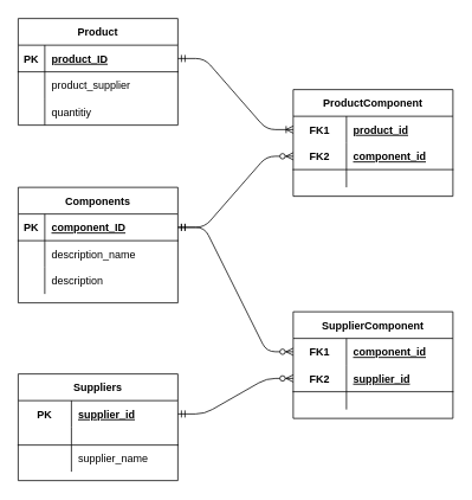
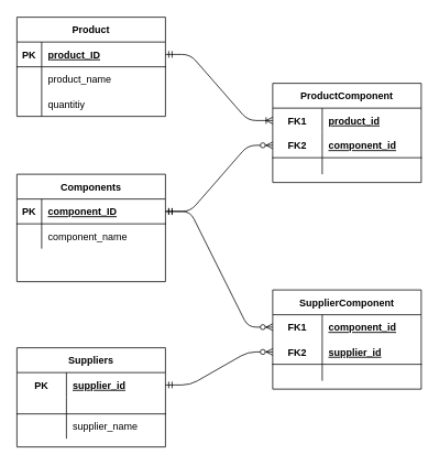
  <mxCell id="0" />
  <mxCell id="1" parent="0" />
  <mxCell id="2" value="" style="edgeStyle=entityRelationEdgeStyle;fontSize=12;html=1;endArrow=ERoneToMany;startArrow=ERmandOne;exitX=1;exitY=0.5;exitDx=0;exitDy=0;entryX=0;entryY=0.5;entryDx=0;entryDy=0;" parent="1" source="4" target="34" edge="1"><mxGeometry width="100" height="100" relative="1" as="geometry"><mxPoint x="290" y="160" as="sourcePoint" /><mxPoint x="390" y="60" as="targetPoint" /></mxGeometry></mxCell>
  <mxCell id="3" value="Product" style="shape=table;startSize=30;container=1;collapsible=1;childLayout=tableLayout;fixedRows=1;rowLines=0;fontStyle=1;align=center;resizeLast=1;" parent="1" vertex="1"><mxGeometry x="20" y="20" width="180" height="120" as="geometry" /></mxCell>
  <mxCell id="4" value="" style="shape=partialRectangle;collapsible=0;dropTarget=0;pointerEvents=0;fillColor=none;top=0;left=0;bottom=1;right=0;points=[[0,0.5],[1,0.5]];portConstraint=eastwest;" parent="3" vertex="1"><mxGeometry y="30" width="180" height="30" as="geometry" /></mxCell>
  <mxCell id="5" value="PK" style="shape=partialRectangle;connectable=0;fillColor=none;top=0;left=0;bottom=0;right=0;fontStyle=1;overflow=hidden;" parent="4" vertex="1"><mxGeometry width="30" height="30" as="geometry" /></mxCell>
  <mxCell id="6" value="product_ID" style="shape=partialRectangle;connectable=0;fillColor=none;top=0;left=0;bottom=0;right=0;align=left;spacingLeft=6;fontStyle=5;overflow=hidden;" parent="4" vertex="1"><mxGeometry x="30" width="150" height="30" as="geometry" /></mxCell>
  <mxCell id="7" value="" style="shape=partialRectangle;collapsible=0;dropTarget=0;pointerEvents=0;fillColor=none;top=0;left=0;bottom=0;right=0;points=[[0,0.5],[1,0.5]];portConstraint=eastwest;" parent="3" vertex="1"><mxGeometry y="60" width="180" height="30" as="geometry" /></mxCell>
  <mxCell id="8" value="" style="shape=partialRectangle;connectable=0;fillColor=none;top=0;left=0;bottom=0;right=0;editable=1;overflow=hidden;" parent="7" vertex="1"><mxGeometry width="30" height="30" as="geometry" /></mxCell>
- <mxCell id="9" value="product_supplier" style="shape=partialRectangle;connectable=0;fillColor=none;top=0;left=0;bottom=0;right=0;align=left;spacingLeft=6;overflow=hidden;" parent="7" vertex="1"><mxGeometry x="30" width="150" height="30" as="geometry" /></mxCell>
+ <mxCell id="9" value="product_name" style="shape=partialRectangle;connectable=0;fillColor=none;top=0;left=0;bottom=0;right=0;align=left;spacingLeft=6;overflow=hidden;" parent="7" vertex="1"><mxGeometry x="30" width="150" height="30" as="geometry" /></mxCell>
  <mxCell id="10" value="" style="shape=partialRectangle;collapsible=0;dropTarget=0;pointerEvents=0;fillColor=none;top=0;left=0;bottom=0;right=0;points=[[0,0.5],[1,0.5]];portConstraint=eastwest;" parent="3" vertex="1"><mxGeometry y="90" width="180" height="30" as="geometry" /></mxCell>
  <mxCell id="11" value="" style="shape=partialRectangle;connectable=0;fillColor=none;top=0;left=0;bottom=0;right=0;editable=1;overflow=hidden;" parent="10" vertex="1"><mxGeometry width="30" height="30" as="geometry" /></mxCell>
  <mxCell id="12" value="quantitiy" style="shape=partialRectangle;connectable=0;fillColor=none;top=0;left=0;bottom=0;right=0;align=left;spacingLeft=6;overflow=hidden;" parent="10" vertex="1"><mxGeometry x="30" width="150" height="30" as="geometry" /></mxCell>
  <mxCell id="13" value="Components" style="shape=table;startSize=30;container=1;collapsible=1;childLayout=tableLayout;fixedRows=1;rowLines=0;fontStyle=1;align=center;resizeLast=1;" parent="1" vertex="1"><mxGeometry x="20" y="210" width="180" height="130" as="geometry" /></mxCell>
  <mxCell id="14" value="" style="shape=partialRectangle;collapsible=0;dropTarget=0;pointerEvents=0;fillColor=none;top=0;left=0;bottom=1;right=0;points=[[0,0.5],[1,0.5]];portConstraint=eastwest;" parent="13" vertex="1"><mxGeometry y="30" width="180" height="30" as="geometry" /></mxCell>
  <mxCell id="15" value="PK" style="shape=partialRectangle;connectable=0;fillColor=none;top=0;left=0;bottom=0;right=0;fontStyle=1;overflow=hidden;" parent="14" vertex="1"><mxGeometry width="30" height="30" as="geometry" /></mxCell>
  <mxCell id="16" value="component_ID" style="shape=partialRectangle;connectable=0;fillColor=none;top=0;left=0;bottom=0;right=0;align=left;spacingLeft=6;fontStyle=5;overflow=hidden;" parent="14" vertex="1"><mxGeometry x="30" width="150" height="30" as="geometry" /></mxCell>
  <mxCell id="17" value="" style="shape=partialRectangle;collapsible=0;dropTarget=0;pointerEvents=0;fillColor=none;top=0;left=0;bottom=0;right=0;points=[[0,0.5],[1,0.5]];portConstraint=eastwest;" parent="13" vertex="1"><mxGeometry y="60" width="180" height="30" as="geometry" /></mxCell>
  <mxCell id="18" value="" style="shape=partialRectangle;connectable=0;fillColor=none;top=0;left=0;bottom=0;right=0;editable=1;overflow=hidden;" parent="17" vertex="1"><mxGeometry width="30" height="30" as="geometry" /></mxCell>
- <mxCell id="19" value="description_name" style="shape=partialRectangle;connectable=0;fillColor=none;top=0;left=0;bottom=0;right=0;align=left;spacingLeft=6;overflow=hidden;" parent="17" vertex="1"><mxGeometry x="30" width="150" height="30" as="geometry" /></mxCell>
+ <mxCell id="19" value="component_name" style="shape=partialRectangle;connectable=0;fillColor=none;top=0;left=0;bottom=0;right=0;align=left;spacingLeft=6;overflow=hidden;" parent="17" vertex="1"><mxGeometry x="30" width="150" height="30" as="geometry" /></mxCell>
  <mxCell id="20" value="" style="shape=partialRectangle;collapsible=0;dropTarget=0;pointerEvents=0;fillColor=none;top=0;left=0;bottom=0;right=0;points=[[0,0.5],[1,0.5]];portConstraint=eastwest;" parent="13" vertex="1"><mxGeometry y="90" width="180" height="30" as="geometry" /></mxCell>
  <mxCell id="21" value="" style="shape=partialRectangle;connectable=0;fillColor=none;top=0;left=0;bottom=0;right=0;editable=1;overflow=hidden;" parent="20" vertex="1"><mxGeometry width="30" height="30" as="geometry" /></mxCell>
- <mxCell id="22" value="description" style="shape=partialRectangle;connectable=0;fillColor=none;top=0;left=0;bottom=0;right=0;align=left;spacingLeft=6;overflow=hidden;" parent="20" vertex="1"><mxGeometry x="30" width="150" height="30" as="geometry" /></mxCell>
  <mxCell id="23" value="Suppliers" style="shape=table;startSize=30;container=1;collapsible=1;childLayout=tableLayout;fixedRows=1;rowLines=0;fontStyle=1;align=center;resizeLast=1;" parent="1" vertex="1"><mxGeometry x="20" y="420" width="180" height="120" as="geometry" /></mxCell>
  <mxCell id="24" value="" style="shape=partialRectangle;collapsible=0;dropTarget=0;pointerEvents=0;fillColor=none;top=0;left=0;bottom=0;right=0;points=[[0,0.5],[1,0.5]];portConstraint=eastwest;" parent="23" vertex="1"><mxGeometry y="30" width="180" height="30" as="geometry" /></mxCell>
  <mxCell id="25" value="PK" style="shape=partialRectangle;connectable=0;fillColor=none;top=0;left=0;bottom=0;right=0;fontStyle=1;overflow=hidden;" parent="24" vertex="1"><mxGeometry width="60" height="30" as="geometry" /></mxCell>
  <mxCell id="26" value="supplier_id" style="shape=partialRectangle;connectable=0;fillColor=none;top=0;left=0;bottom=0;right=0;align=left;spacingLeft=6;fontStyle=5;overflow=hidden;" parent="24" vertex="1"><mxGeometry x="60" width="120" height="30" as="geometry" /></mxCell>
  <mxCell id="27" value="" style="shape=partialRectangle;collapsible=0;dropTarget=0;pointerEvents=0;fillColor=none;top=0;left=0;bottom=1;right=0;points=[[0,0.5],[1,0.5]];portConstraint=eastwest;" parent="23" vertex="1"><mxGeometry y="60" width="180" height="20" as="geometry" /></mxCell>
  <mxCell id="28" value="" style="shape=partialRectangle;connectable=0;fillColor=none;top=0;left=0;bottom=0;right=0;fontStyle=1;overflow=hidden;" parent="27" vertex="1"><mxGeometry width="60" height="20" as="geometry" /></mxCell>
  <mxCell id="29" value="" style="shape=partialRectangle;connectable=0;fillColor=none;top=0;left=0;bottom=0;right=0;align=left;spacingLeft=6;fontStyle=5;overflow=hidden;" parent="27" vertex="1"><mxGeometry x="60" width="120" height="20" as="geometry" /></mxCell>
  <mxCell id="30" value="" style="shape=partialRectangle;collapsible=0;dropTarget=0;pointerEvents=0;fillColor=none;top=0;left=0;bottom=0;right=0;points=[[0,0.5],[1,0.5]];portConstraint=eastwest;" parent="23" vertex="1"><mxGeometry y="80" width="180" height="30" as="geometry" /></mxCell>
  <mxCell id="31" value="" style="shape=partialRectangle;connectable=0;fillColor=none;top=0;left=0;bottom=0;right=0;editable=1;overflow=hidden;" parent="30" vertex="1"><mxGeometry width="60" height="30" as="geometry" /></mxCell>
  <mxCell id="32" value="supplier_name" style="shape=partialRectangle;connectable=0;fillColor=none;top=0;left=0;bottom=0;right=0;align=left;spacingLeft=6;overflow=hidden;" parent="30" vertex="1"><mxGeometry x="60" width="120" height="30" as="geometry" /></mxCell>
  <mxCell id="33" value="ProductComponent" style="shape=table;startSize=30;container=1;collapsible=1;childLayout=tableLayout;fixedRows=1;rowLines=0;fontStyle=1;align=center;resizeLast=1;" parent="1" vertex="1"><mxGeometry x="330" y="100" width="180" height="120" as="geometry" /></mxCell>
  <mxCell id="34" value="" style="shape=partialRectangle;collapsible=0;dropTarget=0;pointerEvents=0;fillColor=none;top=0;left=0;bottom=0;right=0;points=[[0,0.5],[1,0.5]];portConstraint=eastwest;" parent="33" vertex="1"><mxGeometry y="30" width="180" height="30" as="geometry" /></mxCell>
  <mxCell id="35" value="FK1" style="shape=partialRectangle;connectable=0;fillColor=none;top=0;left=0;bottom=0;right=0;fontStyle=1;overflow=hidden;" parent="34" vertex="1"><mxGeometry width="60" height="30" as="geometry" /></mxCell>
  <mxCell id="36" value="product_id" style="shape=partialRectangle;connectable=0;fillColor=none;top=0;left=0;bottom=0;right=0;align=left;spacingLeft=6;fontStyle=5;overflow=hidden;" parent="34" vertex="1"><mxGeometry x="60" width="120" height="30" as="geometry" /></mxCell>
  <mxCell id="37" value="" style="shape=partialRectangle;collapsible=0;dropTarget=0;pointerEvents=0;fillColor=none;top=0;left=0;bottom=1;right=0;points=[[0,0.5],[1,0.5]];portConstraint=eastwest;" parent="33" vertex="1"><mxGeometry y="60" width="180" height="30" as="geometry" /></mxCell>
  <mxCell id="38" value="FK2" style="shape=partialRectangle;connectable=0;fillColor=none;top=0;left=0;bottom=0;right=0;fontStyle=1;overflow=hidden;" parent="37" vertex="1"><mxGeometry width="60" height="30" as="geometry" /></mxCell>
  <mxCell id="39" value="component_id" style="shape=partialRectangle;connectable=0;fillColor=none;top=0;left=0;bottom=0;right=0;align=left;spacingLeft=6;fontStyle=5;overflow=hidden;" parent="37" vertex="1"><mxGeometry x="60" width="120" height="30" as="geometry" /></mxCell>
  <mxCell id="40" value="" style="shape=partialRectangle;collapsible=0;dropTarget=0;pointerEvents=0;fillColor=none;top=0;left=0;bottom=0;right=0;points=[[0,0.5],[1,0.5]];portConstraint=eastwest;" parent="33" vertex="1"><mxGeometry y="90" width="180" height="20" as="geometry" /></mxCell>
  <mxCell id="41" value="" style="shape=partialRectangle;connectable=0;fillColor=none;top=0;left=0;bottom=0;right=0;editable=1;overflow=hidden;" parent="40" vertex="1"><mxGeometry width="60" height="20" as="geometry" /></mxCell>
  <mxCell id="42" value="" style="shape=partialRectangle;connectable=0;fillColor=none;top=0;left=0;bottom=0;right=0;align=left;spacingLeft=6;overflow=hidden;" parent="40" vertex="1"><mxGeometry x="60" width="120" height="20" as="geometry" /></mxCell>
  <mxCell id="43" value="SupplierComponent" style="shape=table;startSize=30;container=1;collapsible=1;childLayout=tableLayout;fixedRows=1;rowLines=0;fontStyle=1;align=center;resizeLast=1;" parent="1" vertex="1"><mxGeometry x="330" y="350" width="180" height="120" as="geometry" /></mxCell>
  <mxCell id="44" value="" style="shape=partialRectangle;collapsible=0;dropTarget=0;pointerEvents=0;fillColor=none;top=0;left=0;bottom=0;right=0;points=[[0,0.5],[1,0.5]];portConstraint=eastwest;" parent="43" vertex="1"><mxGeometry y="30" width="180" height="30" as="geometry" /></mxCell>
  <mxCell id="45" value="FK1" style="shape=partialRectangle;connectable=0;fillColor=none;top=0;left=0;bottom=0;right=0;fontStyle=1;overflow=hidden;" parent="44" vertex="1"><mxGeometry width="60" height="30" as="geometry" /></mxCell>
  <mxCell id="46" value="component_id" style="shape=partialRectangle;connectable=0;fillColor=none;top=0;left=0;bottom=0;right=0;align=left;spacingLeft=6;fontStyle=5;overflow=hidden;" parent="44" vertex="1"><mxGeometry x="60" width="120" height="30" as="geometry" /></mxCell>
  <mxCell id="47" value="" style="shape=partialRectangle;collapsible=0;dropTarget=0;pointerEvents=0;fillColor=none;top=0;left=0;bottom=1;right=0;points=[[0,0.5],[1,0.5]];portConstraint=eastwest;" parent="43" vertex="1"><mxGeometry y="60" width="180" height="30" as="geometry" /></mxCell>
  <mxCell id="48" value="FK2" style="shape=partialRectangle;connectable=0;fillColor=none;top=0;left=0;bottom=0;right=0;fontStyle=1;overflow=hidden;" parent="47" vertex="1"><mxGeometry width="60" height="30" as="geometry" /></mxCell>
  <mxCell id="49" value="supplier_id" style="shape=partialRectangle;connectable=0;fillColor=none;top=0;left=0;bottom=0;right=0;align=left;spacingLeft=6;fontStyle=5;overflow=hidden;" parent="47" vertex="1"><mxGeometry x="60" width="120" height="30" as="geometry" /></mxCell>
  <mxCell id="50" value="" style="shape=partialRectangle;collapsible=0;dropTarget=0;pointerEvents=0;fillColor=none;top=0;left=0;bottom=0;right=0;points=[[0,0.5],[1,0.5]];portConstraint=eastwest;" parent="43" vertex="1"><mxGeometry y="90" width="180" height="20" as="geometry" /></mxCell>
  <mxCell id="51" value="" style="shape=partialRectangle;connectable=0;fillColor=none;top=0;left=0;bottom=0;right=0;editable=1;overflow=hidden;" parent="50" vertex="1"><mxGeometry width="60" height="20" as="geometry" /></mxCell>
  <mxCell id="52" value="" style="shape=partialRectangle;connectable=0;fillColor=none;top=0;left=0;bottom=0;right=0;align=left;spacingLeft=6;overflow=hidden;" parent="50" vertex="1"><mxGeometry x="60" width="120" height="20" as="geometry" /></mxCell>
  <mxCell id="53" value="" style="edgeStyle=entityRelationEdgeStyle;fontSize=12;html=1;endArrow=ERzeroToMany;startArrow=ERmandOne;entryX=0;entryY=0.5;entryDx=0;entryDy=0;exitX=1;exitY=0.5;exitDx=0;exitDy=0;" edge="1" parent="1" source="14" target="37"><mxGeometry width="100" height="100" relative="1" as="geometry"><mxPoint x="200" y="260" as="sourcePoint" /><mxPoint x="300" y="160" as="targetPoint" /></mxGeometry></mxCell>
  <mxCell id="54" value="" style="edgeStyle=entityRelationEdgeStyle;fontSize=12;html=1;endArrow=ERzeroToMany;startArrow=ERmandOne;exitX=1;exitY=0.5;exitDx=0;exitDy=0;" edge="1" parent="1" source="14" target="44"><mxGeometry width="100" height="100" relative="1" as="geometry"><mxPoint x="260" y="350" as="sourcePoint" /><mxPoint x="360" y="250" as="targetPoint" /></mxGeometry></mxCell>
  <mxCell id="55" value="" style="edgeStyle=entityRelationEdgeStyle;fontSize=12;html=1;endArrow=ERzeroToMany;startArrow=ERmandOne;exitX=1;exitY=0.5;exitDx=0;exitDy=0;entryX=0;entryY=0.5;entryDx=0;entryDy=0;" edge="1" parent="1" source="24" target="47"><mxGeometry width="100" height="100" relative="1" as="geometry"><mxPoint x="210" y="500" as="sourcePoint" /><mxPoint x="310" y="400" as="targetPoint" /></mxGeometry></mxCell>
